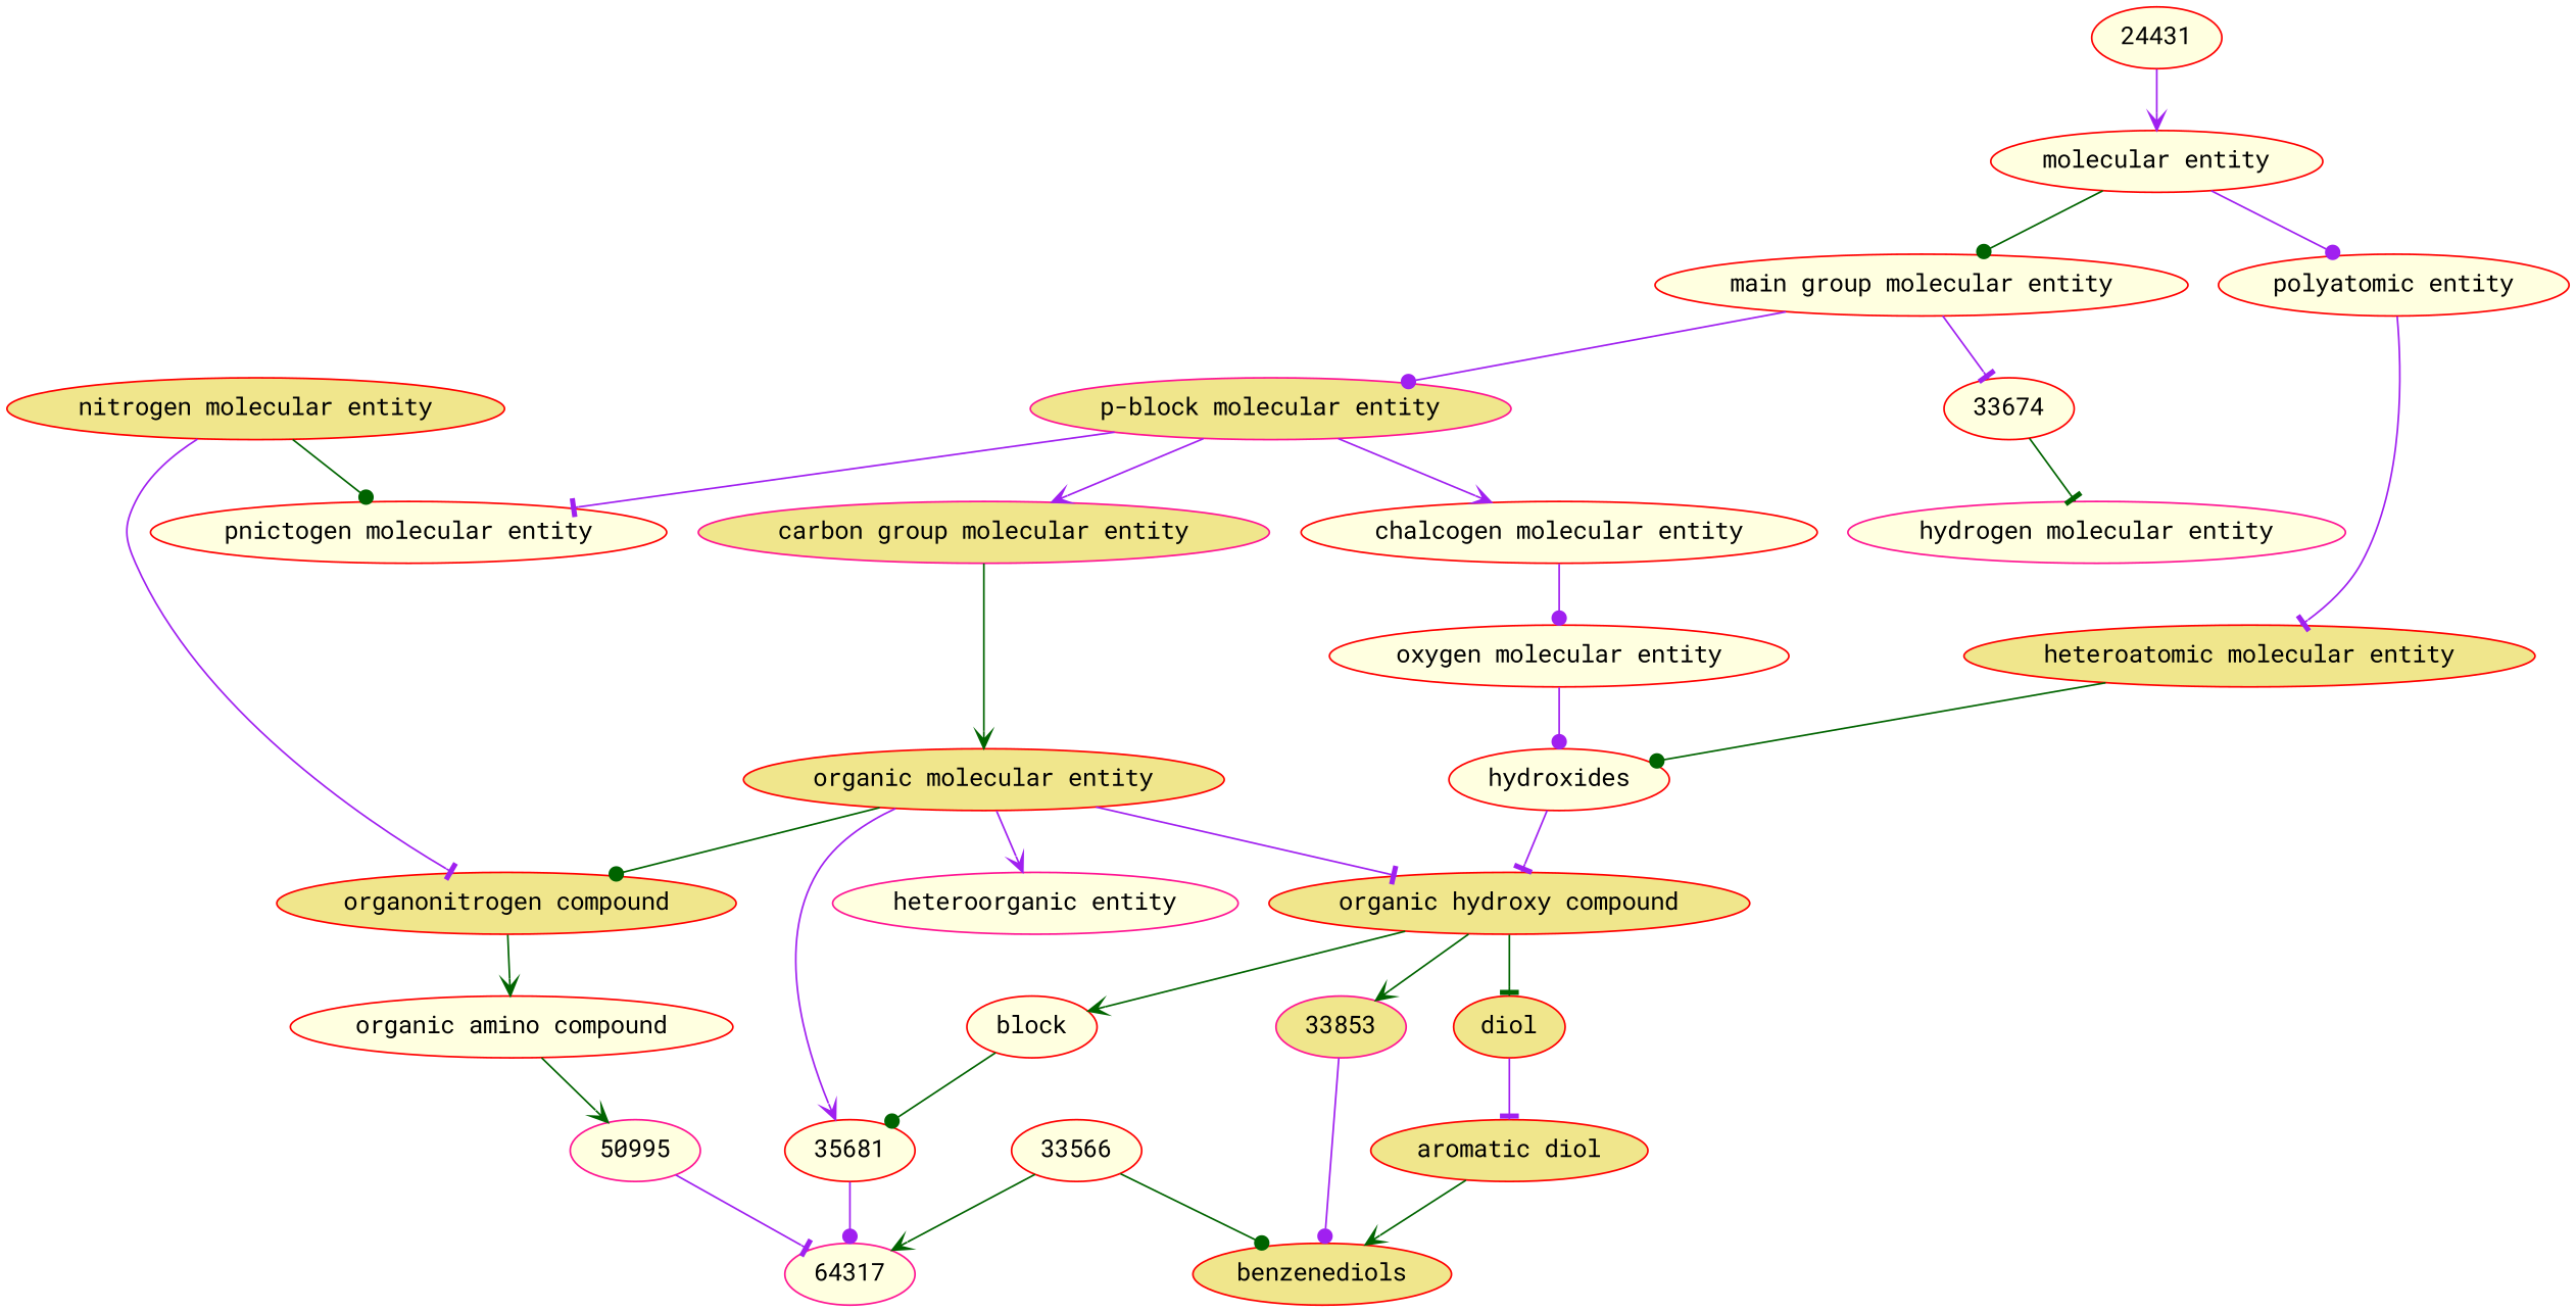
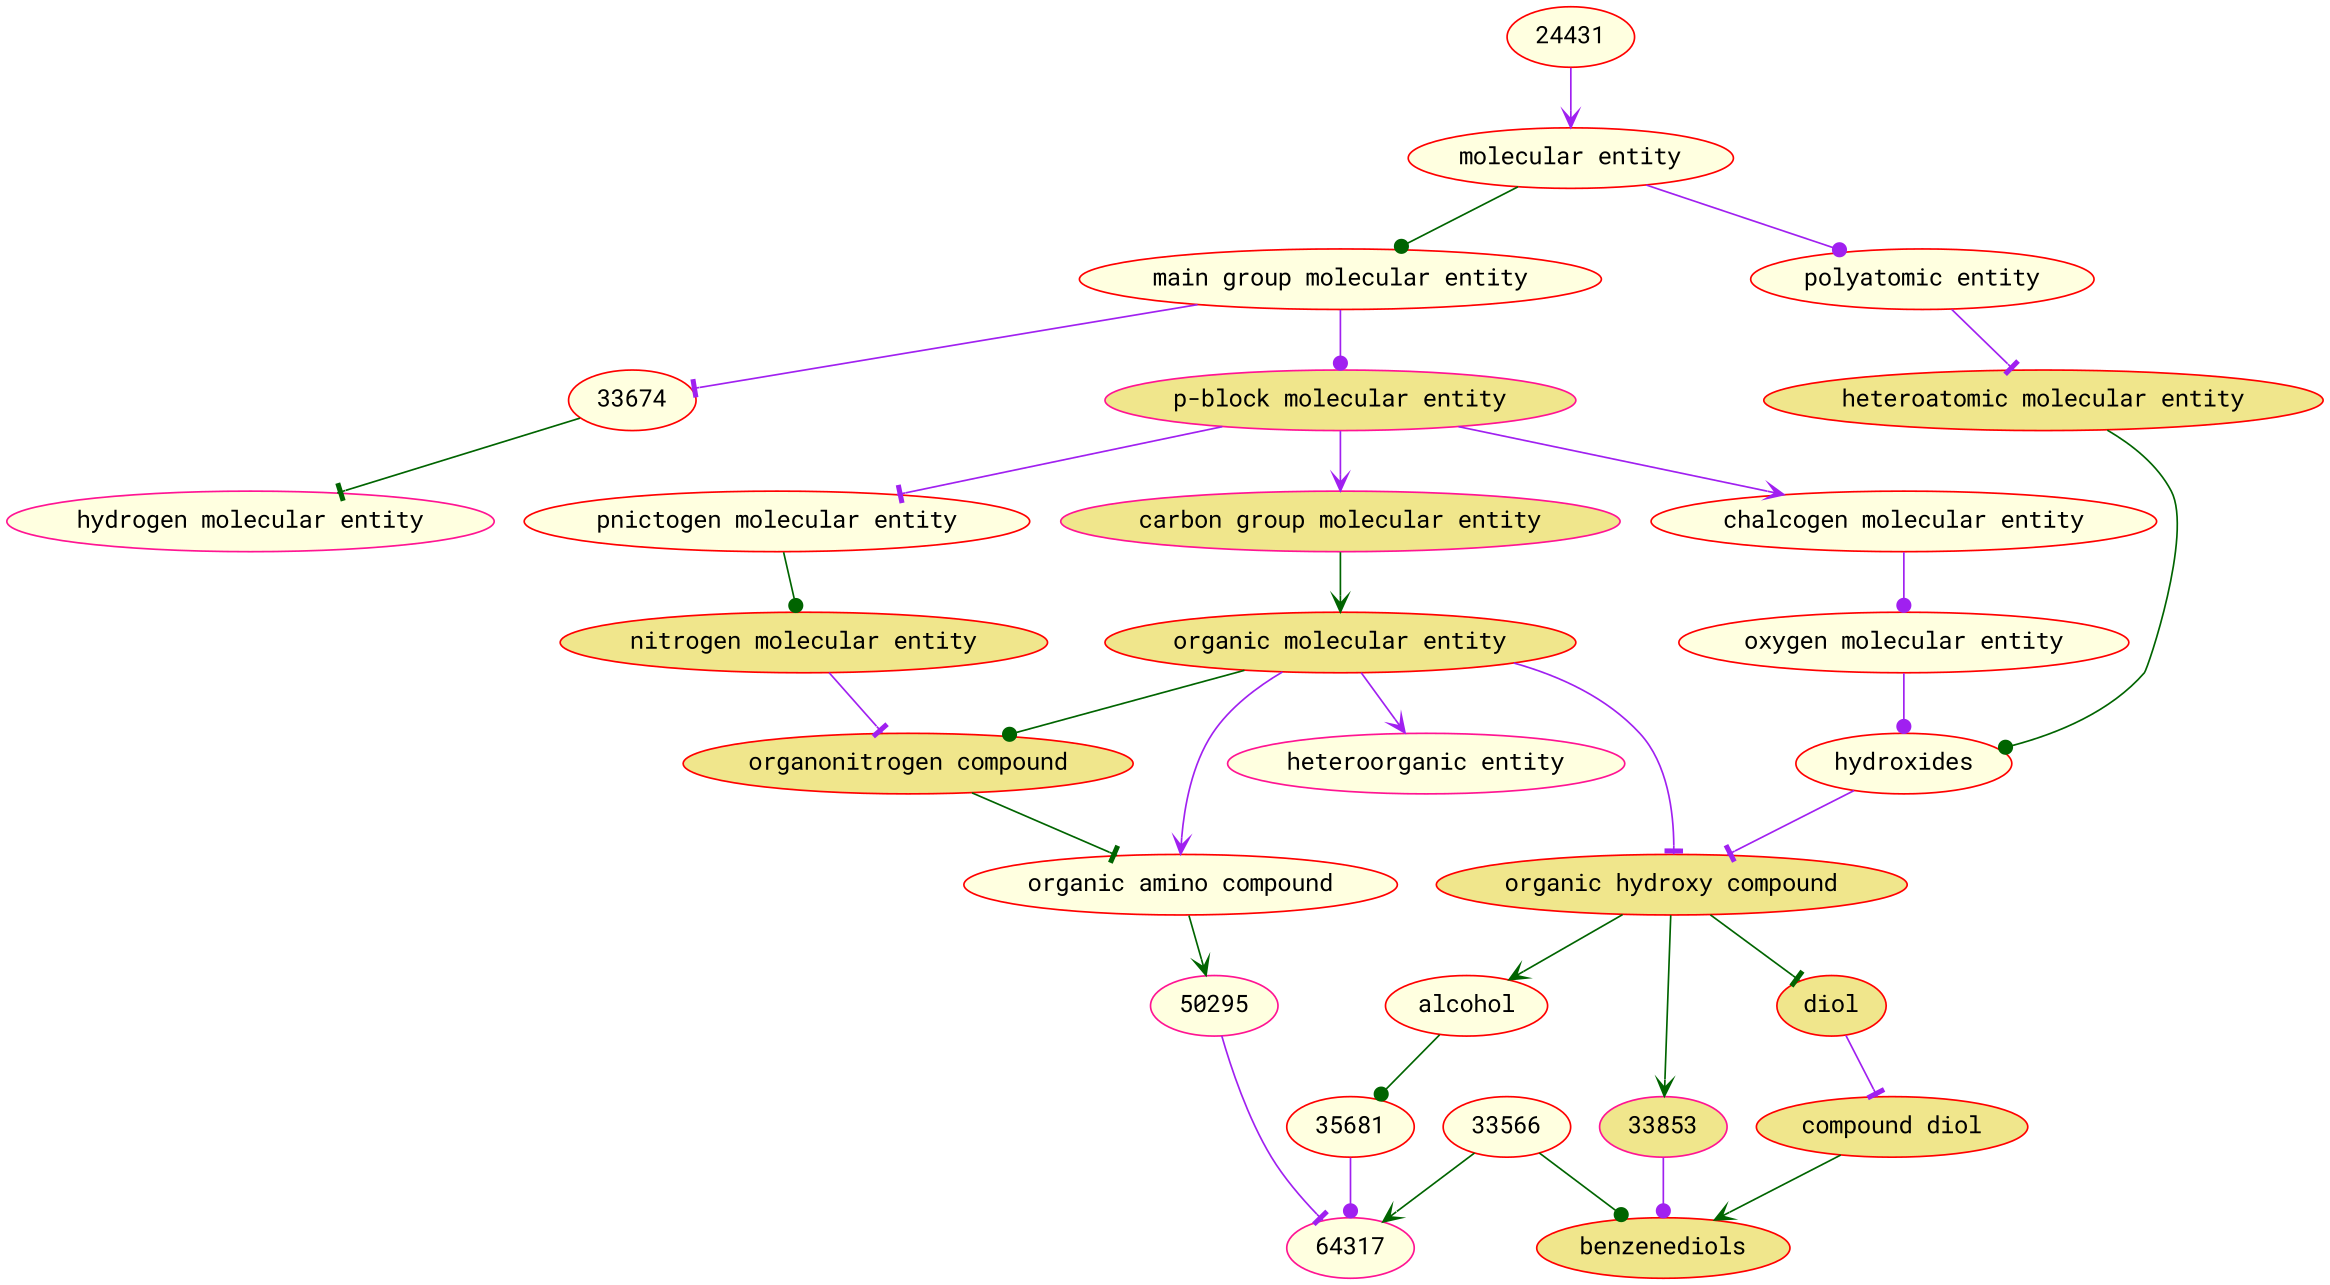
  digraph {
    fontname="Roboto Mono"
    node [color=red fillcolor=lightyellow fontname="Roboto Mono" style=filled]
    edge [arrowhead=dot color=purple fontname="Roboto Mono"]
    n1 [color=deeppink label=64317]
    n2 [label=33566]
    n3 [fillcolor=khaki label=benzenediols]
-   n4 [color=deeppink label=50995]
+   n4 [color=deeppink label=50295]
    n5 [label=35681]
    n6 [label="organic amino compound"]
-   n7 [label=block]
+   n7 [label=alcohol]
    n8 [color=deeppink fillcolor=khaki label=33853]
-   n9 [fillcolor=khaki label="aromatic diol"]
+   n9 [fillcolor=khaki label="compound diol"]
    n10 [fillcolor=khaki label="organic molecular entity"]
    n11 [fillcolor=khaki label="organic hydroxy compound"]
    n12 [color=deeppink label="heteroorganic entity"]
    n13 [fillcolor=khaki label="organonitrogen compound"]
    n14 [fillcolor=khaki label=diol]
    n15 [color=deeppink fillcolor=khaki label="carbon group molecular entity"]
    n16 [fillcolor=khaki label="nitrogen molecular entity"]
    n17 [label=hydroxides]
    n18 [color=deeppink fillcolor=khaki label="p-block molecular entity"]
    n19 [label="pnictogen molecular entity"]
    n20 [label="chalcogen molecular entity"]
    n21 [label="oxygen molecular entity"]
    n22 [color=deeppink label="hydrogen molecular entity"]
    n23 [fillcolor=khaki label="heteroatomic molecular entity"]
    n24 [label="main group molecular entity"]
    n25 [label=33674]
    n26 [label="polyatomic entity"]
    n27 [label="molecular entity"]
    n28 [label=24431]
    n2 -> n1 [arrowhead=vee color=darkgreen]
    n2 -> n3 [color=darkgreen]
    n4 -> n1 [arrowhead=tee]
    n5 -> n1
    n6 -> n4 [arrowhead=vee color=darkgreen]
    n7 -> n5 [color=darkgreen]
    n8 -> n3
    n9 -> n3 [arrowhead=vee color=darkgreen]
-   n10 -> n5 [arrowhead=vee]
+   n10 -> n6 [arrowhead=vee]
    n10 -> n11 [arrowhead=tee]
    n10 -> n12 [arrowhead=vee]
    n10 -> n13 [color=darkgreen]
    n11 -> n7 [arrowhead=vee color=darkgreen]
    n11 -> n8 [arrowhead=vee color=darkgreen]
    n11 -> n14 [arrowhead=tee color=darkgreen]
-   n13 -> n6 [arrowhead=vee color=darkgreen]
+   n13 -> n6 [arrowhead=tee color=darkgreen]
    n14 -> n9 [arrowhead=tee]
    n15 -> n10 [arrowhead=vee color=darkgreen]
    n16 -> n13 [arrowhead=tee]
    n17 -> n11 [arrowhead=tee]
    n18 -> n15 [arrowhead=vee]
    n18 -> n19 [arrowhead=tee]
    n18 -> n20 [arrowhead=vee]
-   n16 -> n19 [color=darkgreen]
+   n19 -> n16 [color=darkgreen]
    n20 -> n21
    n21 -> n17
    n23 -> n17 [color=darkgreen]
    n24 -> n18
    n24 -> n25 [arrowhead=tee]
    n25 -> n22 [arrowhead=tee color=darkgreen]
    n26 -> n23 [arrowhead=tee]
    n27 -> n24 [color=darkgreen]
    n27 -> n26
    n28 -> n27 [arrowhead=vee]
  }
